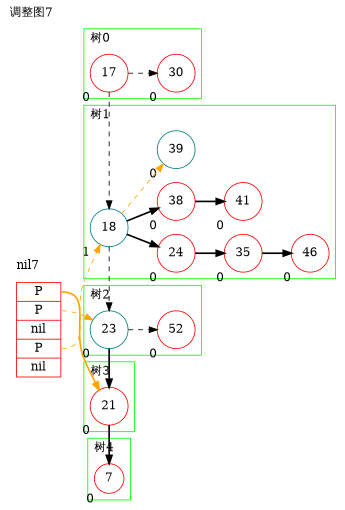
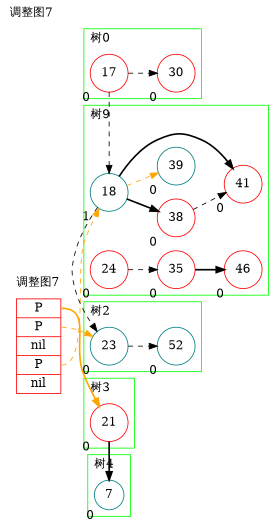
  digraph {
    label="调整图7"
    labeljust=l
    labelloc=t
    rankdir=LR
    node [color=red shape=circle xlabel=0]
    edge [style=dashed]
    n1 [label=17]
    n2 [label=30]
    n3 [label=" <f0>  P | <f1>  P | <f2>  nil | <f3>  P | <f4>  nil " shape=record xlabel=""]
    n4 [color=teal label=18 xlabel=1]
    n5 [label=24]
    n6 [label=38]
    n7 [color=teal label=39]
    n8 [label=35]
    n9 [label=46]
    n10 [label=41]
    n11 [color=teal label=23]
-   n12 [label=52]
+   n12 [color=teal label=52]
    n13 [label=21]
-   n14 [label=7]
+   n14 [color=teal label=7]
    subgraph cluster_1 {
      label="树0"
      pencolor=green
      n1
      n2
    }
    subgraph cluster_2 {
-     label=nil7
      penwidth=0
      n3
    }
    subgraph cluster_3 {
-     label="树1"
+     label="树9"
      pencolor=green
      n4
      n5
      n6
      n7
      n8
      n9
      n10
    }
    subgraph cluster_4 {
      label="树2"
      pencolor=green
      n11
      n12
    }
    subgraph cluster_5 {
      label="树3"
      pencolor=green
      n13
    }
    subgraph cluster_6 {
      label="树4"
      pencolor=green
      n14
    }
    n1 -> n2
    n1 -> n4 [constraint=false]
    n3 -> n1 [style=invis]
    n3 -> n4 [style=invis]
    n3 -> n4 [color=orange constraint=false tailport=f3]
    n3 -> n11 [style=invis]
    n3 -> n11 [color=orange constraint=false tailport=f1]
    n3 -> n13 [style=invis]
    n3 -> n13 [color=orange constraint=false style=bold tailport=f0]
    n3 -> n14 [style=invis]
-   n4 -> n5 [style=bold]
+   n4 -> n10 [style=bold]
    n4 -> n6 [style=bold]
    n4 -> n7 [color=orange]
    n4 -> n11 [constraint=false]
-   n5 -> n8 [style=bold]
-   n6 -> n10 [style=bold]
+   n5 -> n8
+   n6 -> n10
    n8 -> n9 [style=bold]
    n11 -> n12
-   n11 -> n13 [constraint=false style=bold]
    n13 -> n14 [constraint=false style=bold]
  }
